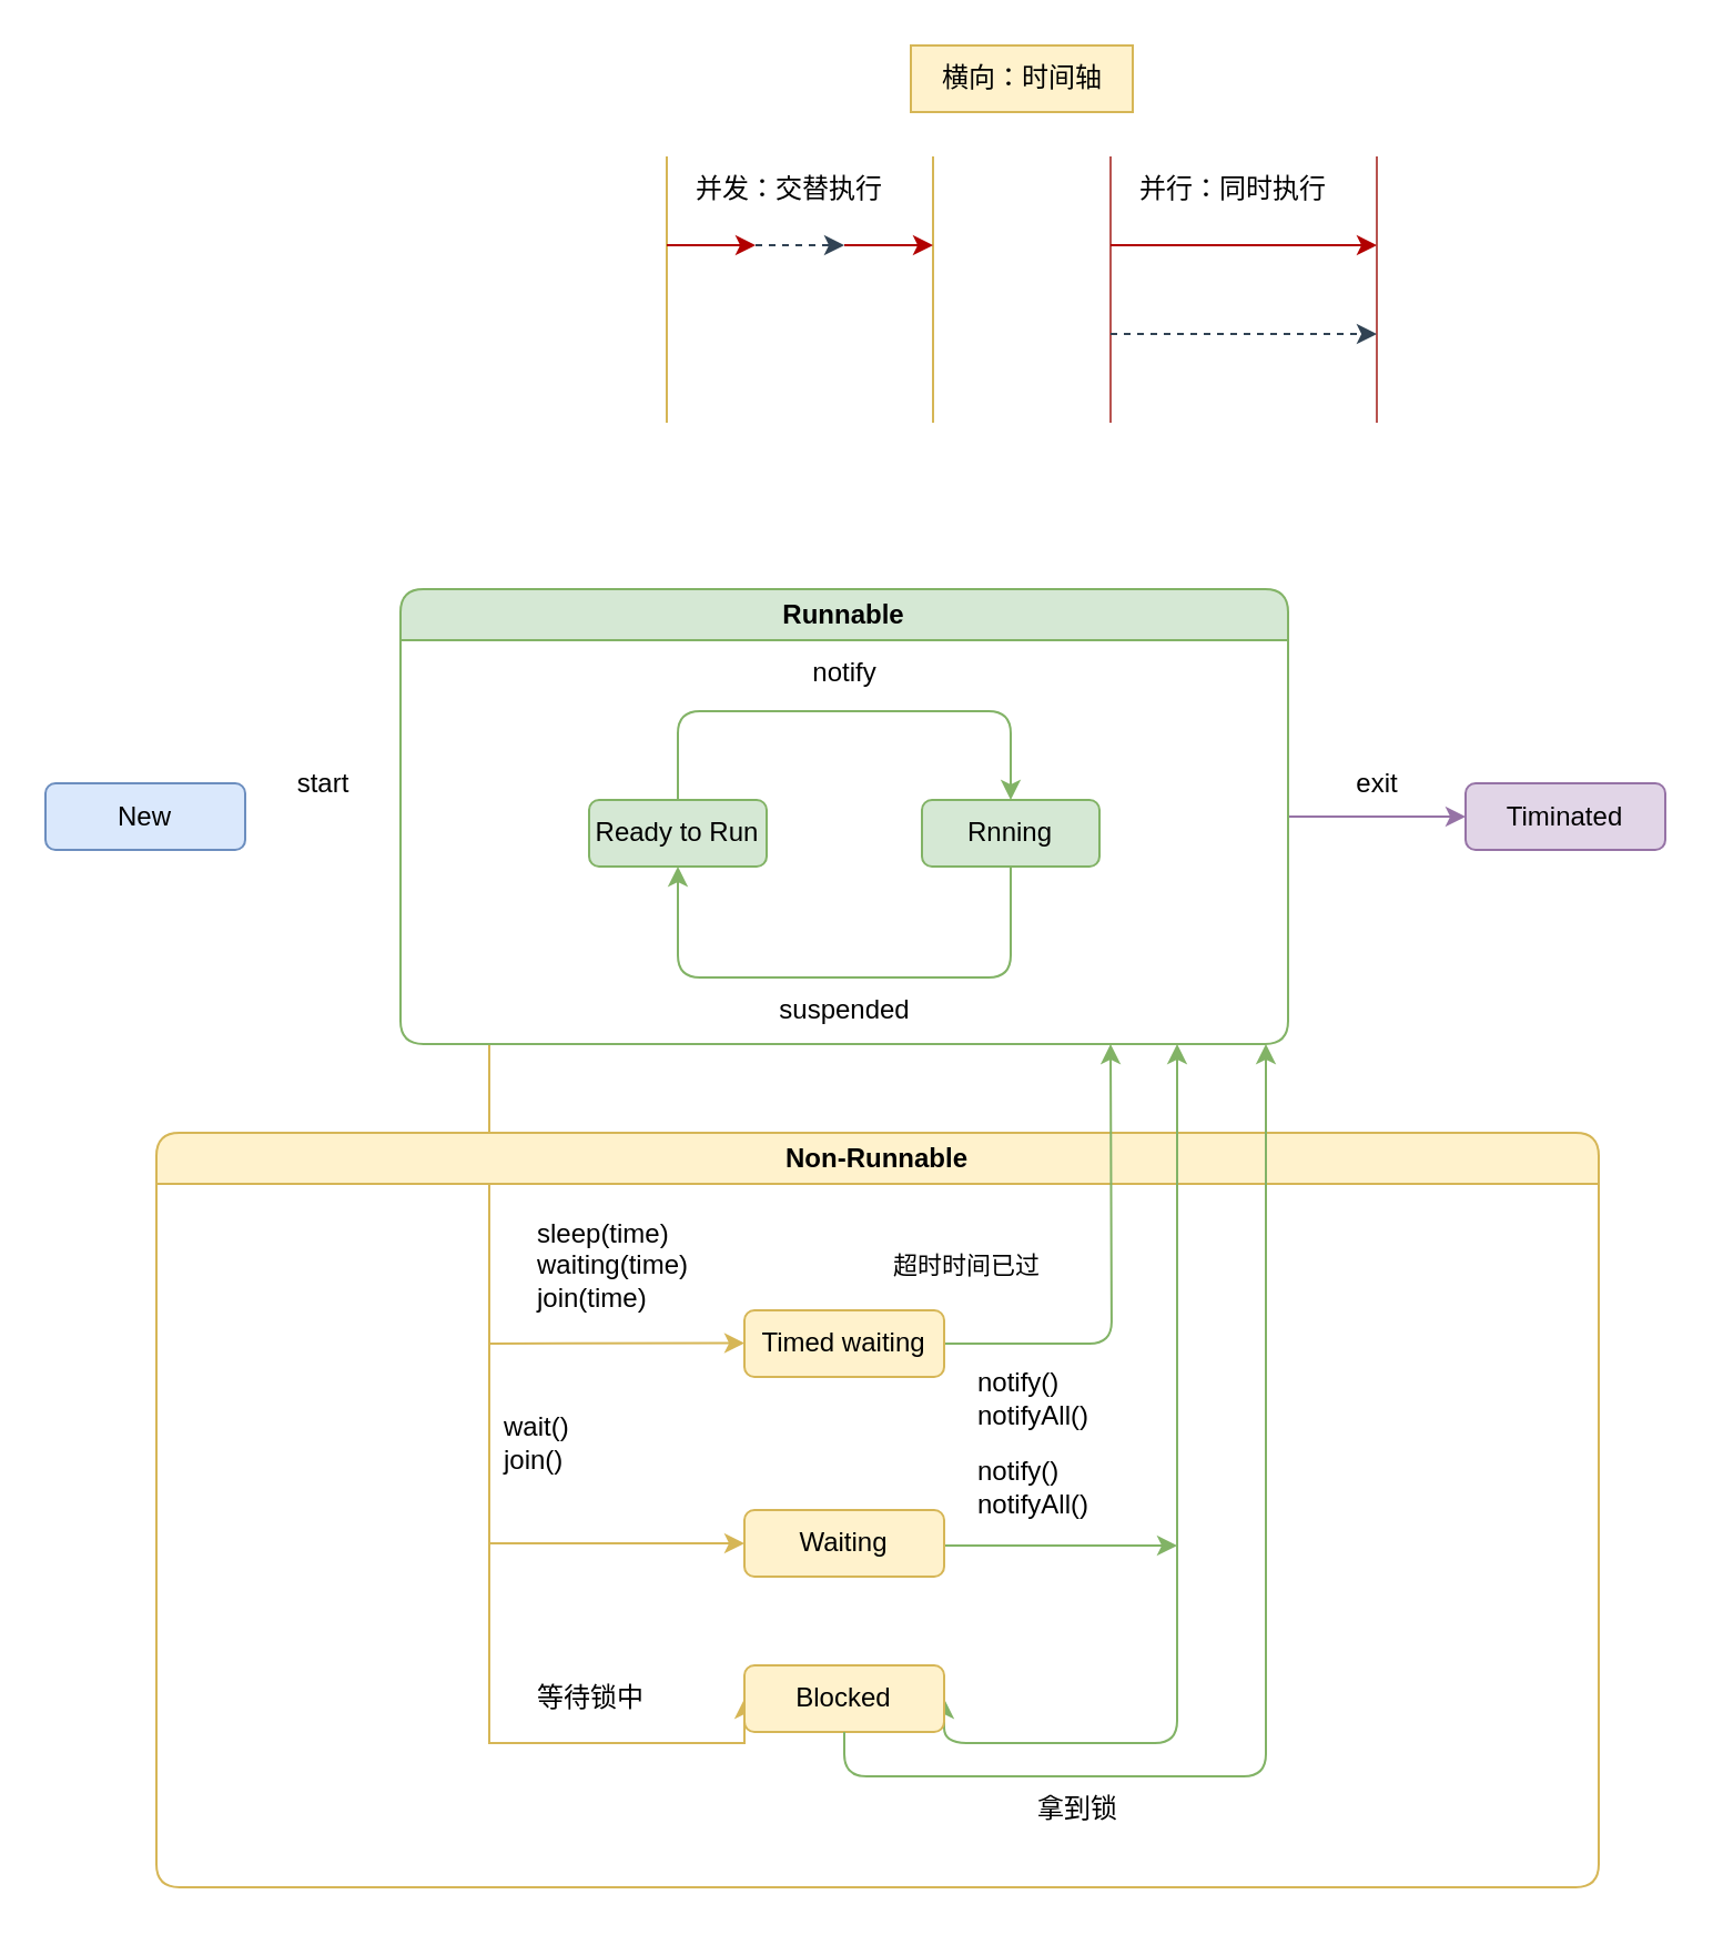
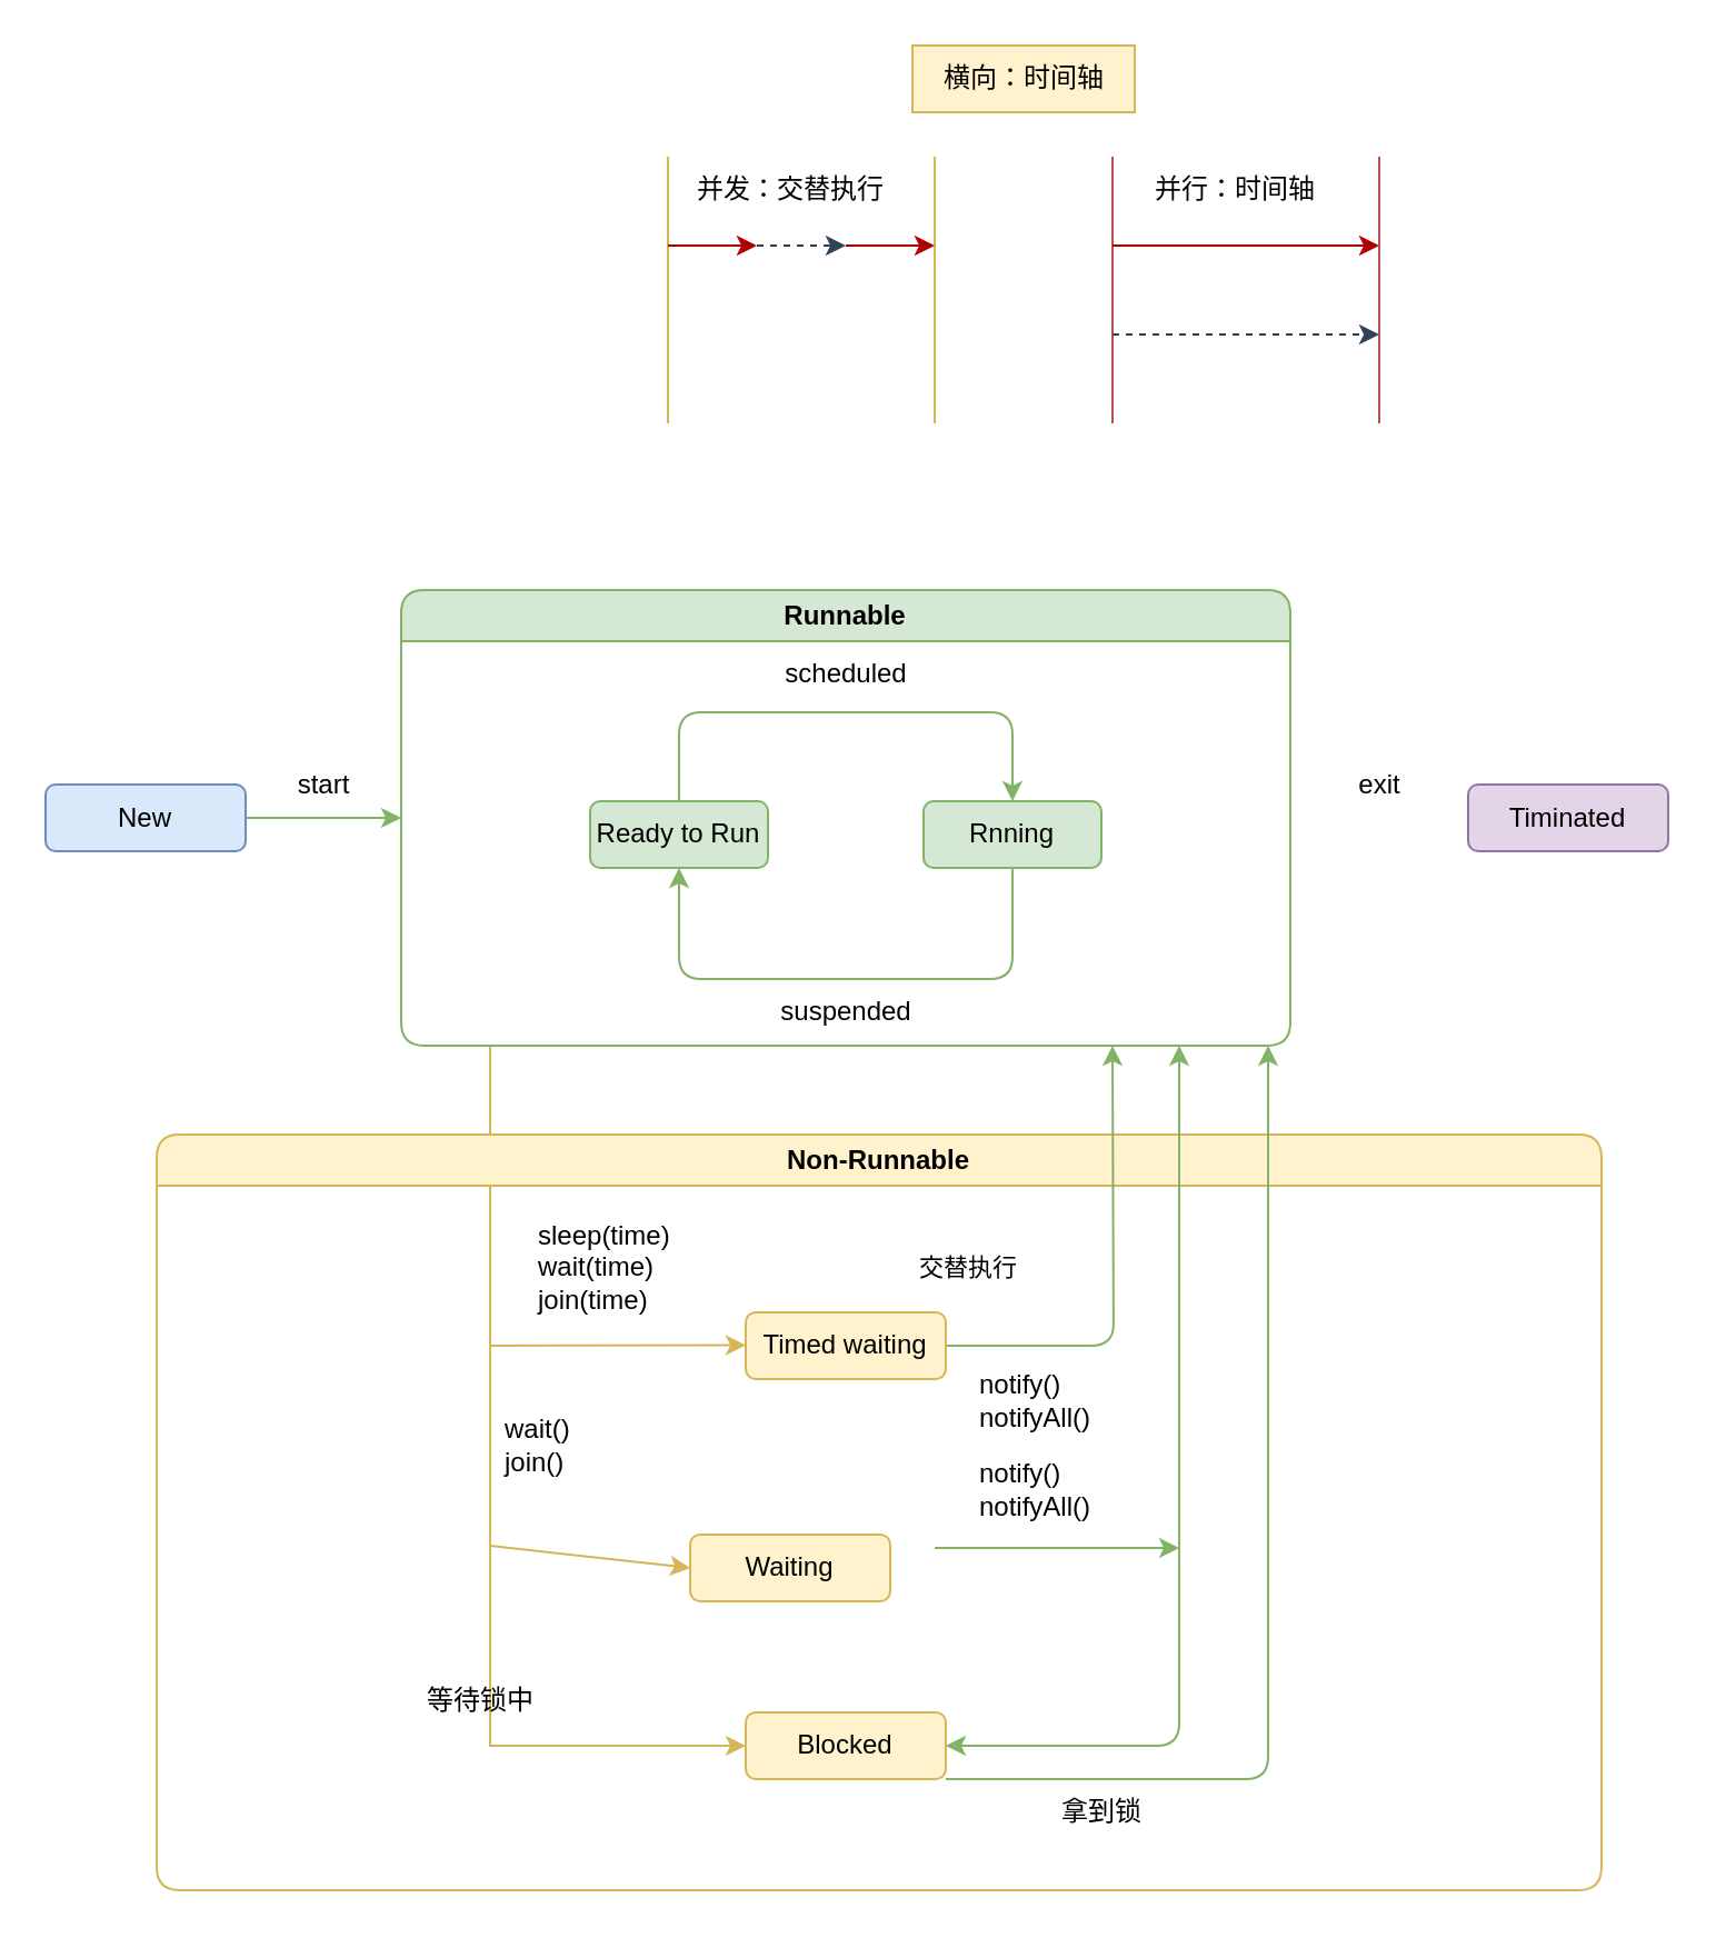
  <mxCell id="0" />
  <mxCell id="1" parent="0" />
  <mxCell id="2" value="" style="endArrow=none;html=1;rounded=0;fillColor=#fff2cc;strokeColor=#d6b656;" edge="1" parent="1"><mxGeometry width="50" height="50" relative="1" as="geometry"><mxPoint x="300" y="190" as="sourcePoint" /><mxPoint x="300" y="70" as="targetPoint" /></mxGeometry></mxCell>
  <mxCell id="3" value="" style="endArrow=none;html=1;rounded=0;fillColor=#fff2cc;strokeColor=#d6b656;" edge="1" parent="1"><mxGeometry width="50" height="50" relative="1" as="geometry"><mxPoint x="420" y="190" as="sourcePoint" /><mxPoint x="420" y="70" as="targetPoint" /></mxGeometry></mxCell>
  <mxCell id="4" value="" style="endArrow=classic;html=1;rounded=0;fillColor=#e51400;strokeColor=#B20000;" edge="1" parent="1"><mxGeometry width="50" height="50" relative="1" as="geometry"><mxPoint x="300" y="110" as="sourcePoint" /><mxPoint x="340" y="110" as="targetPoint" /></mxGeometry></mxCell>
  <mxCell id="5" value="" style="endArrow=classic;html=1;rounded=0;dashed=1;fillColor=#647687;strokeColor=#314354;" edge="1" parent="1"><mxGeometry width="50" height="50" relative="1" as="geometry"><mxPoint x="340" y="110" as="sourcePoint" /><mxPoint x="380" y="110" as="targetPoint" /></mxGeometry></mxCell>
  <mxCell id="6" value="" style="endArrow=classic;html=1;rounded=0;fillColor=#e51400;strokeColor=#B20000;" edge="1" parent="1"><mxGeometry width="50" height="50" relative="1" as="geometry"><mxPoint x="380" y="110" as="sourcePoint" /><mxPoint x="420" y="110" as="targetPoint" /></mxGeometry></mxCell>
  <mxCell id="7" value="并发：交替执行" style="text;html=1;align=center;verticalAlign=middle;resizable=0;points=[];autosize=1;strokeColor=none;fillColor=none;" vertex="1" parent="1"><mxGeometry x="300" y="70" width="110" height="30" as="geometry" /></mxCell>
  <mxCell id="8" value="" style="endArrow=none;html=1;rounded=0;fillColor=#f8cecc;strokeColor=#b85450;" edge="1" parent="1"><mxGeometry width="50" height="50" relative="1" as="geometry"><mxPoint x="500" y="190" as="sourcePoint" /><mxPoint x="500" y="70" as="targetPoint" /></mxGeometry></mxCell>
  <mxCell id="9" value="" style="endArrow=none;html=1;rounded=0;fillColor=#f8cecc;strokeColor=#b85450;" edge="1" parent="1"><mxGeometry width="50" height="50" relative="1" as="geometry"><mxPoint x="620" y="190" as="sourcePoint" /><mxPoint x="620" y="70" as="targetPoint" /></mxGeometry></mxCell>
  <mxCell id="10" value="" style="endArrow=classic;html=1;rounded=0;fillColor=#e51400;strokeColor=#B20000;" edge="1" parent="1"><mxGeometry width="50" height="50" relative="1" as="geometry"><mxPoint x="500" y="110" as="sourcePoint" /><mxPoint x="620" y="110" as="targetPoint" /></mxGeometry></mxCell>
  <mxCell id="11" value="" style="endArrow=classic;html=1;rounded=0;dashed=1;fillColor=#647687;strokeColor=#314354;" edge="1" parent="1"><mxGeometry width="50" height="50" relative="1" as="geometry"><mxPoint x="500" y="150" as="sourcePoint" /><mxPoint x="620" y="150" as="targetPoint" /></mxGeometry></mxCell>
- <mxCell id="12" value="并行：同时执行" style="text;html=1;align=center;verticalAlign=middle;resizable=0;points=[];autosize=1;strokeColor=none;fillColor=none;" vertex="1" parent="1"><mxGeometry x="500" y="70" width="110" height="30" as="geometry" /></mxCell>
+ <mxCell id="12" value="并行：时间轴" style="text;html=1;align=center;verticalAlign=middle;resizable=0;points=[];autosize=1;strokeColor=none;fillColor=none;" vertex="1" parent="1"><mxGeometry x="500" y="70" width="110" height="30" as="geometry" /></mxCell>
  <mxCell id="13" value="横向：时间轴" style="text;html=1;align=center;verticalAlign=middle;resizable=0;points=[];autosize=1;strokeColor=#d6b656;fillColor=#fff2cc;" vertex="1" parent="1"><mxGeometry x="410" y="20" width="100" height="30" as="geometry" /></mxCell>
+ <mxCell id="14" style="edgeStyle=orthogonalEdgeStyle;rounded=0;orthogonalLoop=1;jettySize=auto;html=1;entryX=0;entryY=0.5;entryDx=0;entryDy=0;fillColor=#d5e8d4;strokeColor=#82b366;" edge="1" parent="1" source="15" target="19"><mxGeometry relative="1" as="geometry" /></mxCell>
  <mxCell id="15" value="New" style="rounded=1;whiteSpace=wrap;html=1;fillColor=#dae8fc;strokeColor=#6c8ebf;" vertex="1" parent="1"><mxGeometry y="352.5" width="90" height="30" as="geometry" x="20" /></mxCell>
  <mxCell id="16" style="edgeStyle=orthogonalEdgeStyle;rounded=0;orthogonalLoop=1;jettySize=auto;html=1;exitX=0.5;exitY=1;exitDx=0;exitDy=0;" edge="1" parent="1" source="15" target="15"><mxGeometry relative="1" as="geometry" /></mxCell>
- <mxCell id="17" value="" style="edgeStyle=orthogonalEdgeStyle;rounded=0;orthogonalLoop=1;jettySize=auto;html=1;fillColor=#e1d5e7;strokeColor=#9673a6;entryX=0;entryY=0.5;entryDx=0;entryDy=0;" edge="1" parent="1" source="19" target="26"><mxGeometry relative="1" as="geometry"><mxPoint x="580" y="367.5" as="targetPoint" /></mxGeometry></mxCell>
  <mxCell id="18" style="edgeStyle=orthogonalEdgeStyle;rounded=0;orthogonalLoop=1;jettySize=auto;html=1;entryX=0;entryY=0.5;entryDx=0;entryDy=0;fillColor=#fff2cc;strokeColor=#d6b656;" edge="1" parent="1" target="35"><mxGeometry relative="1" as="geometry"><mxPoint x="250" y="810" as="targetPoint" /><mxPoint x="250" y="470" as="sourcePoint" /><Array as="points"><mxPoint x="220" y="470" /><mxPoint x="220" y="785" /></Array></mxGeometry></mxCell>
  <mxCell id="19" value="Runnable" style="swimlane;whiteSpace=wrap;html=1;fillColor=#d5e8d4;strokeColor=#82b366;rounded=1;" vertex="1" parent="1"><mxGeometry x="180" y="265" width="400" height="205" as="geometry" /></mxCell>
  <mxCell id="20" value="" style="edgeStyle=orthogonalEdgeStyle;rounded=1;orthogonalLoop=1;jettySize=auto;html=1;fillColor=#d5e8d4;strokeColor=#82b366;" edge="1" parent="19" source="21" target="23"><mxGeometry relative="1" as="geometry"><Array as="points"><mxPoint x="125" y="55" /><mxPoint x="275" y="55" /></Array></mxGeometry></mxCell>
  <mxCell id="21" value="Ready to Run" style="rounded=1;whiteSpace=wrap;html=1;fillColor=#d5e8d4;strokeColor=#82b366;" vertex="1" parent="19"><mxGeometry x="85" y="95" width="80" height="30" as="geometry" /></mxCell>
  <mxCell id="22" value="" style="edgeStyle=orthogonalEdgeStyle;rounded=1;orthogonalLoop=1;jettySize=auto;html=1;fillColor=#d5e8d4;strokeColor=#82b366;" edge="1" parent="19" source="23" target="21"><mxGeometry relative="1" as="geometry"><Array as="points"><mxPoint x="275" y="175" /><mxPoint x="125" y="175" /></Array></mxGeometry></mxCell>
  <mxCell id="23" value="Rnning" style="rounded=1;whiteSpace=wrap;html=1;fillColor=#d5e8d4;strokeColor=#82b366;" vertex="1" parent="19"><mxGeometry x="235" y="95" width="80" height="30" as="geometry" /></mxCell>
  <mxCell id="24" value="suspended" style="text;html=1;align=center;verticalAlign=middle;resizable=0;points=[];autosize=1;strokeColor=none;fillColor=none;" vertex="1" parent="19"><mxGeometry x="160" y="175" width="80" height="30" as="geometry" /></mxCell>
- <mxCell id="25" value="notify" style="text;html=1;align=center;verticalAlign=middle;resizable=0;points=[];autosize=1;strokeColor=none;fillColor=none;" vertex="1" parent="1"><mxGeometry x="340" y="288" width="80" height="30" as="geometry" /></mxCell>
+ <mxCell id="25" value="scheduled" style="text;html=1;align=center;verticalAlign=middle;resizable=0;points=[];autosize=1;strokeColor=none;fillColor=none;" vertex="1" parent="1"><mxGeometry x="340" y="288" width="80" height="30" as="geometry" /></mxCell>
  <mxCell id="26" value="Timinated" style="rounded=1;whiteSpace=wrap;html=1;fillColor=#e1d5e7;strokeColor=#9673a6;" vertex="1" parent="1"><mxGeometry x="660" y="352.5" width="90" height="30" as="geometry" /></mxCell>
  <mxCell id="27" value="start" style="text;html=1;align=center;verticalAlign=middle;resizable=0;points=[];autosize=1;strokeColor=none;fillColor=none;" vertex="1" parent="1"><mxGeometry x="120" y="338" width="50" height="30" as="geometry" /></mxCell>
  <mxCell id="28" value="exit" style="text;html=1;align=center;verticalAlign=middle;resizable=0;points=[];autosize=1;strokeColor=none;fillColor=none;" vertex="1" parent="1"><mxGeometry x="600" y="338" width="40" height="30" as="geometry" /></mxCell>
  <mxCell id="29" value="Non-Runnable" style="swimlane;whiteSpace=wrap;html=1;rounded=1;fillColor=#fff2cc;strokeColor=#d6b656;" vertex="1" parent="1"><mxGeometry x="70" y="510" width="650" height="340" as="geometry" /></mxCell>
  <mxCell id="30" value="" style="edgeStyle=orthogonalEdgeStyle;rounded=1;orthogonalLoop=1;jettySize=auto;html=1;fillColor=#d5e8d4;strokeColor=#82b366;" edge="1" parent="29" source="31"><mxGeometry relative="1" as="geometry"><mxPoint x="430" y="-40" as="targetPoint" /></mxGeometry></mxCell>
  <mxCell id="31" value="Timed waiting" style="rounded=1;whiteSpace=wrap;html=1;fillColor=#fff2cc;strokeColor=#d6b656;" vertex="1" parent="29"><mxGeometry x="265" y="80" width="90" height="30" as="geometry" /></mxCell>
  <mxCell id="32" value="" style="edgeStyle=orthogonalEdgeStyle;rounded=0;orthogonalLoop=1;jettySize=auto;html=1;fillColor=#d5e8d4;strokeColor=#82b366;" edge="1" parent="29"><mxGeometry relative="1" as="geometry"><mxPoint x="350" y="186" as="sourcePoint" /><mxPoint x="460" y="186" as="targetPoint" /></mxGeometry></mxCell>
- <mxCell id="33" value="Waiting" style="rounded=1;whiteSpace=wrap;html=1;fillColor=#fff2cc;strokeColor=#d6b656;" vertex="1" parent="29"><mxGeometry x="265" y="170" width="90" height="30" as="geometry" /></mxCell>
+ <mxCell id="33" value="Waiting" style="rounded=1;whiteSpace=wrap;html=1;fillColor=#fff2cc;strokeColor=#d6b656;" vertex="1" parent="29"><mxGeometry x="240" y="180" width="90" height="30" as="geometry" /></mxCell>
  <mxCell id="34" value="" style="edgeStyle=orthogonalEdgeStyle;rounded=1;orthogonalLoop=1;jettySize=auto;html=1;exitX=1;exitY=0.5;exitDx=0;exitDy=0;strokeColor=#82b366;startArrow=classic;startFill=1;fillColor=#d5e8d4;" edge="1" parent="29" source="35"><mxGeometry relative="1" as="geometry"><mxPoint x="340" y="275" as="sourcePoint" /><mxPoint x="460" y="-40" as="targetPoint" /><Array as="points"><mxPoint x="460" y="275" /><mxPoint x="460" y="-40" /></Array></mxGeometry></mxCell>
- <mxCell id="35" value="Blocked" style="rounded=1;whiteSpace=wrap;html=1;fillColor=#fff2cc;strokeColor=#d6b656;" vertex="1" parent="29"><mxGeometry x="265" y="240" width="90" height="30" as="geometry" /></mxCell>
- <mxCell id="36" value="拿到锁" style="text;html=1;align=center;verticalAlign=middle;resizable=0;points=[];autosize=1;strokeColor=none;fillColor=none;" vertex="1" parent="29"><mxGeometry x="385" y="290" width="60" height="30" as="geometry" /></mxCell>
+ <mxCell id="35" value="Blocked" style="rounded=1;whiteSpace=wrap;html=1;fillColor=#fff2cc;strokeColor=#d6b656;" vertex="1" parent="29"><mxGeometry x="265" y="260" width="90" height="30" as="geometry" /></mxCell>
+ <mxCell id="36" value="拿到锁" style="text;html=1;align=center;verticalAlign=middle;resizable=0;points=[];autosize=1;strokeColor=none;fillColor=none;" vertex="1" parent="29"><mxGeometry x="395" y="290" width="60" height="30" as="geometry" /></mxCell>
  <mxCell id="37" value="&lt;div style=&quot;text-align: left;&quot;&gt;&lt;span style=&quot;background-color: initial;&quot;&gt;notify()&lt;/span&gt;&lt;/div&gt;notifyAll()" style="text;html=1;align=center;verticalAlign=middle;resizable=0;points=[];autosize=1;strokeColor=none;fillColor=none;" vertex="1" parent="29"><mxGeometry x="360" y="140" width="70" height="40" as="geometry" /></mxCell>
  <mxCell id="38" value="&lt;div style=&quot;text-align: left;&quot;&gt;&lt;span style=&quot;background-color: initial;&quot;&gt;notify()&lt;/span&gt;&lt;/div&gt;notifyAll()" style="text;html=1;align=center;verticalAlign=middle;resizable=0;points=[];autosize=1;strokeColor=none;fillColor=none;" vertex="1" parent="29"><mxGeometry x="360" y="100" width="70" height="40" as="geometry" /></mxCell>
- <mxCell id="39" value="&lt;font style=&quot;font-size: 11px;&quot;&gt;超时时间已过&lt;/font&gt;" style="text;html=1;align=center;verticalAlign=middle;resizable=0;points=[];autosize=1;strokeColor=none;fillColor=none;" vertex="1" parent="29"><mxGeometry x="320" y="45" width="90" height="30" as="geometry" /></mxCell>
- <mxCell id="40" value="等待锁中" style="text;html=1;align=left;verticalAlign=middle;resizable=0;points=[];autosize=1;strokeColor=none;fillColor=none;" vertex="1" parent="29"><mxGeometry x="170" y="240" width="70" height="30" as="geometry" /></mxCell>
+ <mxCell id="39" value="&lt;font style=&quot;font-size: 11px;&quot;&gt;交替执行&lt;/font&gt;" style="text;html=1;align=center;verticalAlign=middle;resizable=0;points=[];autosize=1;strokeColor=none;fillColor=none;" vertex="1" parent="29"><mxGeometry x="320" y="45" width="90" height="30" as="geometry" /></mxCell>
+ <mxCell id="40" value="等待锁中" style="text;html=1;align=left;verticalAlign=middle;resizable=0;points=[];autosize=1;strokeColor=none;fillColor=none;" vertex="1" parent="29"><mxGeometry x="120" y="240" width="70" height="30" as="geometry" /></mxCell>
  <mxCell id="41" value="" style="endArrow=classic;html=1;rounded=0;entryX=0;entryY=0.5;entryDx=0;entryDy=0;fillColor=#fff2cc;strokeColor=#d6b656;" edge="1" parent="29"><mxGeometry width="50" height="50" relative="1" as="geometry"><mxPoint x="150" y="95" as="sourcePoint" /><mxPoint x="265" y="94.78" as="targetPoint" /></mxGeometry></mxCell>
- <mxCell id="42" value="sleep(time)&lt;br&gt;waiting(time)&lt;br&gt;join(time)" style="text;html=1;align=left;verticalAlign=middle;resizable=0;points=[];autosize=1;strokeColor=none;fillColor=none;" vertex="1" parent="29"><mxGeometry x="170" y="30" width="80" height="60" as="geometry" /></mxCell>
+ <mxCell id="42" value="sleep(time)&lt;br&gt;wait(time)&lt;br&gt;join(time)" style="text;html=1;align=left;verticalAlign=middle;resizable=0;points=[];autosize=1;strokeColor=none;fillColor=none;" vertex="1" parent="29"><mxGeometry x="170" y="30" width="80" height="60" as="geometry" /></mxCell>
  <mxCell id="43" value="wait()&lt;br&gt;join()" style="text;html=1;align=left;verticalAlign=middle;resizable=0;points=[];autosize=1;strokeColor=none;fillColor=none;" vertex="1" parent="29"><mxGeometry x="155" y="120" width="50" height="40" as="geometry" /></mxCell>
  <mxCell id="44" value="" style="edgeStyle=orthogonalEdgeStyle;rounded=1;orthogonalLoop=1;jettySize=auto;html=1;fillColor=#d5e8d4;strokeColor=#82b366;" edge="1" parent="1" source="35"><mxGeometry relative="1" as="geometry"><mxPoint x="570" y="470" as="targetPoint" /><Array as="points"><mxPoint x="570" y="800" /><mxPoint x="570" y="470" /></Array></mxGeometry></mxCell>
  <mxCell id="45" value="" style="endArrow=classic;html=1;rounded=0;entryX=0;entryY=0.5;entryDx=0;entryDy=0;fillColor=#fff2cc;strokeColor=#d6b656;" edge="1" parent="1" target="33"><mxGeometry width="50" height="50" relative="1" as="geometry"><mxPoint x="220" y="695" as="sourcePoint" /><mxPoint x="335" y="615" as="targetPoint" /></mxGeometry></mxCell>
